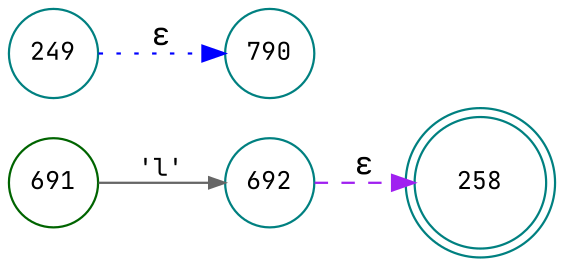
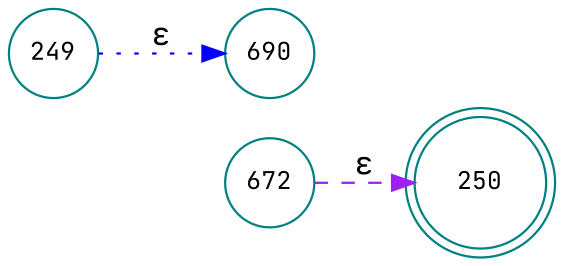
  digraph {
    fontname="JetBrains Mono"
    rankdir=LR
    node [color=teal fixedsize=true fontname="JetBrains Mono" fontsize=11 shape=circle peripheries=1]
    edge [fontname="JetBrains Mono"]
-   n1 [label=258 shape=doublecircle width=.6 peripheries=""]
-   n2 [label=790 width=.55]
-   n3 [color=darkgreen label=691 width=.55]
-   n4 [label=692 width=.55]
+   n1 [label=250 shape=doublecircle width=.6 peripheries=""]
+   n2 [label=690 width=.55]
+   n4 [label=672 width=.55]
    n5 [label=249 width=.55]
-   n3 -> n4 [arrowhead=normal arrowsize=.7 color=gray40 fontsize=11 label="'l'" style=solid]
    n4 -> n1 [color=purple label="&epsilon;" style=dashed]
    n5 -> n2 [color=blue label="&epsilon;" style=dotted]
  }
